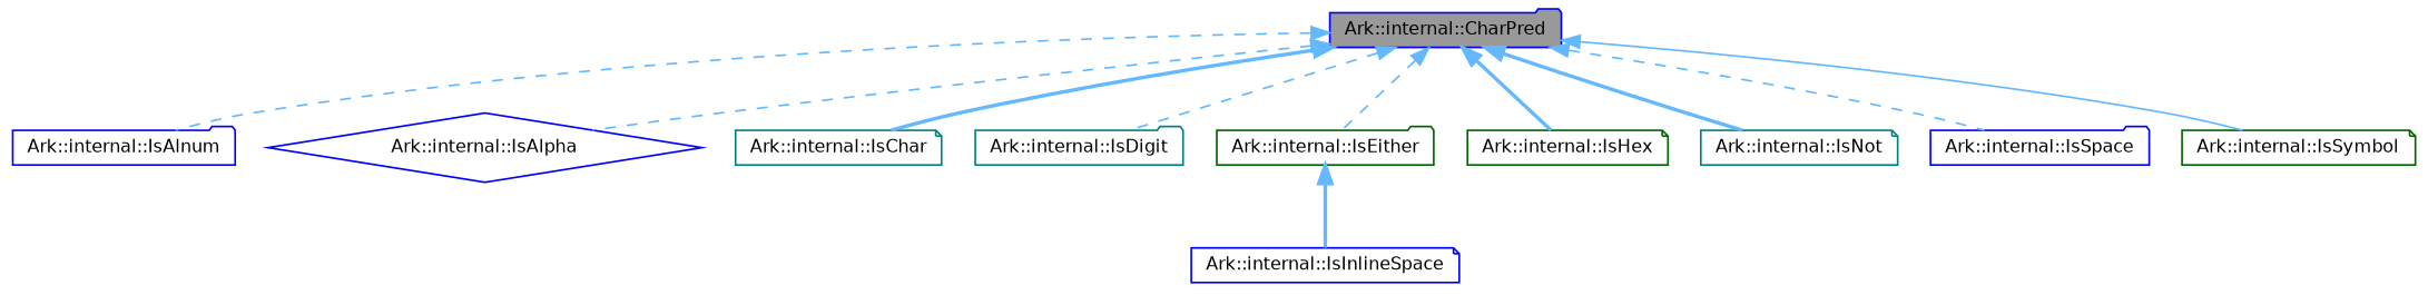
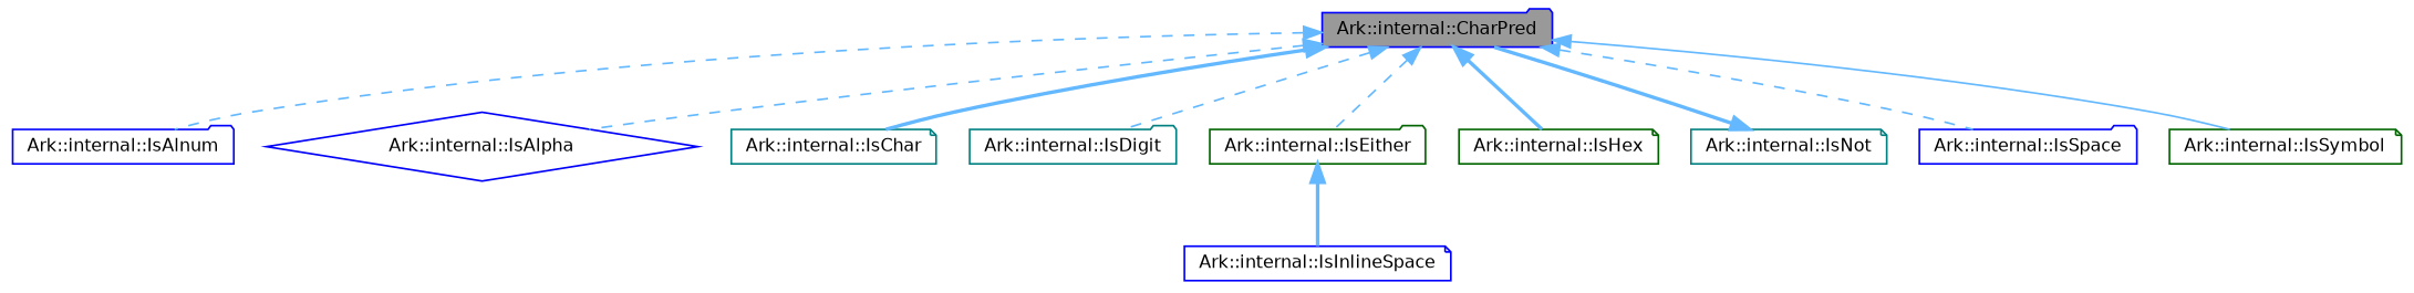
  digraph {
    rankdir=TB
    node [color=blue fillcolor=white fontname=Helvetica fontsize=10 shape=folder style=filled]
    edge [color=steelblue1 dir=back fontname=Helvetica fontsize=10 labelfontname=Helvetica labelfontsize=10 style=dashed]
    n1 [fillcolor=grey60 fontcolor=black height=0.2 label="Ark::internal::CharPred" width=0.4]
    n2 [height=0.2 label="Ark::internal::IsAlnum" width=0.4]
    n3 [height=0.2 label="Ark::internal::IsAlpha" shape=diamond width=0.4]
    n4 [color=teal height=0.2 label="Ark::internal::IsChar" shape=note width=0.4]
    n5 [color=teal height=0.2 label="Ark::internal::IsDigit" width=0.4]
    n6 [color=darkgreen height=0.2 label="Ark::internal::IsEither" width=0.4]
    n7 [color=darkgreen height=0.2 label="Ark::internal::IsHex" shape=note width=0.4]
    n8 [color=teal height=0.2 label="Ark::internal::IsNot" shape=note width=0.4]
    n9 [height=0.2 label="Ark::internal::IsSpace" width=0.4]
    n10 [color=darkgreen height=0.2 label="Ark::internal::IsSymbol" shape=note width=0.4]
    n11 [height=0.2 label="Ark::internal::IsInlineSpace" shape=note width=0.4]
    n1 -> n2
    n1 -> n3
    n1 -> n4 [style=bold]
    n1 -> n5
    n1 -> n6
    n1 -> n7 [style=bold]
-   n1 -> n8 [style=bold]
+   n8 -> n1 [style=bold]
    n1 -> n9
    n1 -> n10 [style=solid]
    n6 -> n11 [style=bold]
  }
